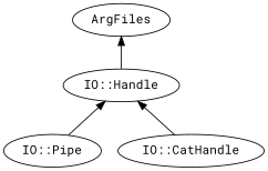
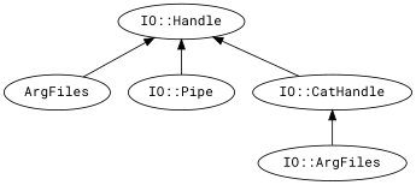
  digraph {
    fontname="Roboto Mono"
    rankdir=BT
    splines=polyline
    node [color="#000000" fontcolor="#000000" fontname="Roboto Mono"]
    edge [color="#000000" fontname="Roboto Mono"]
    n1 [label=ArgFiles]
    "IO::Handle"
    "IO::Pipe"
    "IO::CatHandle"
-   "IO::Handle" -> n1
+   "IO::ArgFiles"
+   n1 -> "IO::Handle"
    "IO::Pipe" -> "IO::Handle"
    "IO::CatHandle" -> "IO::Handle"
+   "IO::ArgFiles" -> "IO::CatHandle"
  }
